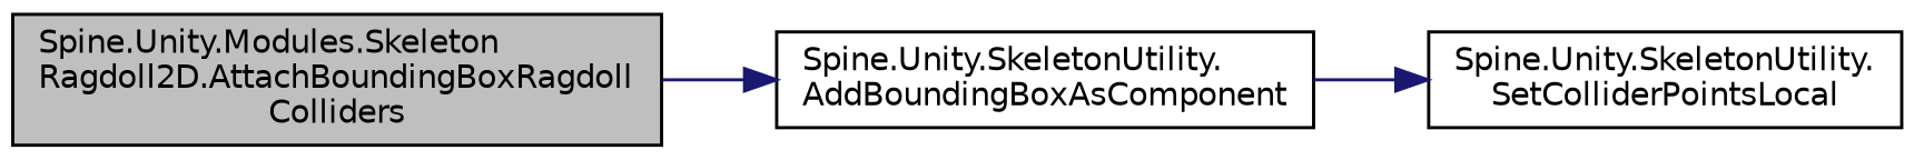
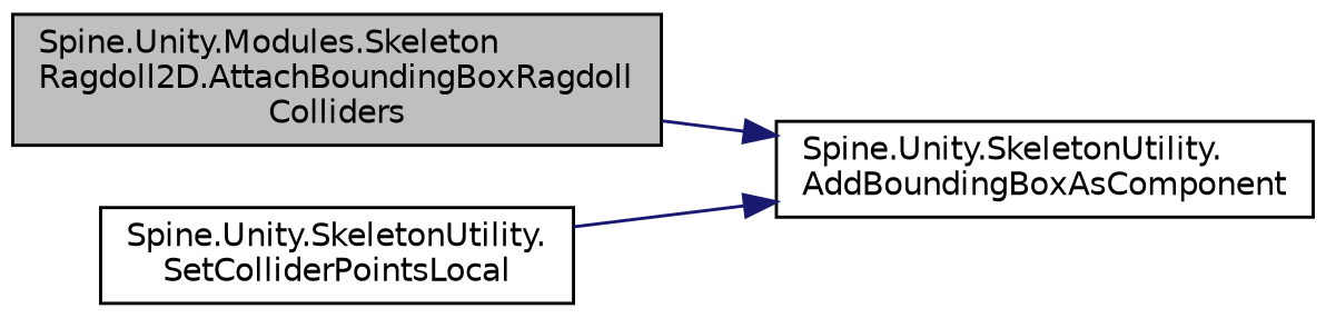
  digraph {
    rankdir=LR
    node [color=black fillcolor=white fontname=Helvetica fontsize=10 shape=record style=filled]
    edge [color=midnightblue fontname=Helvetica fontsize=10 labelfontname=Helvetica labelfontsize=10 style=solid]
    n1 [fillcolor=grey75 fontcolor=black height=0.2 label="Spine.Unity.Modules.Skeleton\lRagdoll2D.AttachBoundingBoxRagdoll\lColliders" width=0.4]
    n2 [height=0.2 label="Spine.Unity.SkeletonUtility.\lAddBoundingBoxAsComponent" width=0.4]
    n3 [height=0.2 label="Spine.Unity.SkeletonUtility.\lSetColliderPointsLocal" width=0.4]
    n1 -> n2
-   n2 -> n3
+   n3 -> n2
  }
